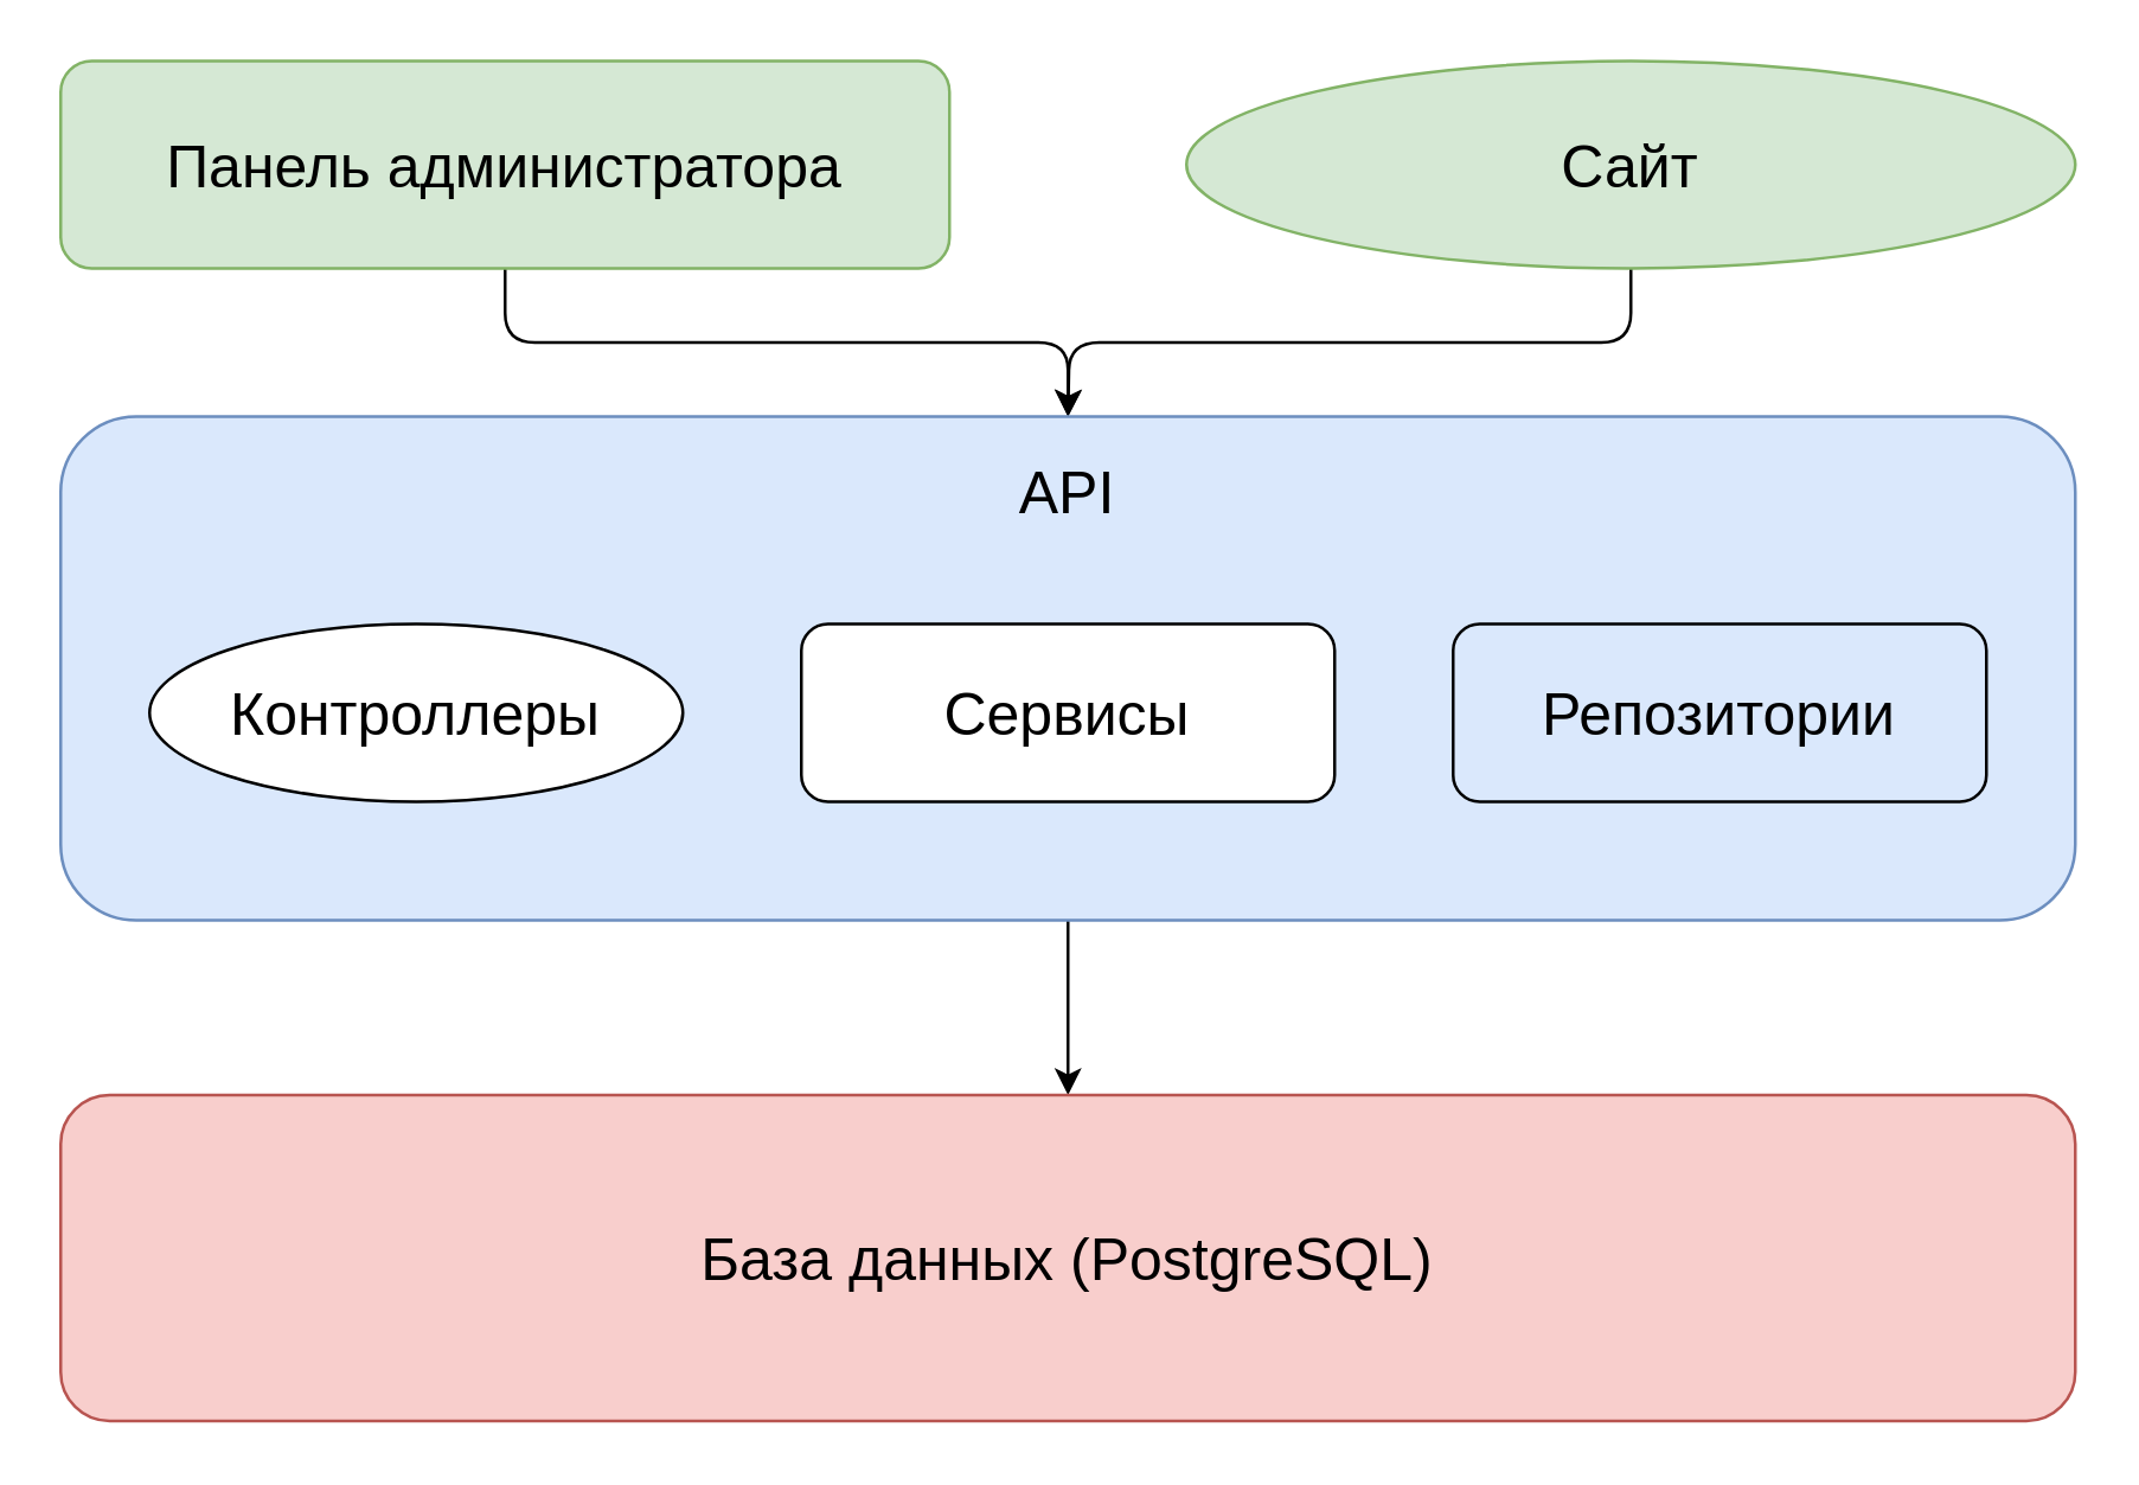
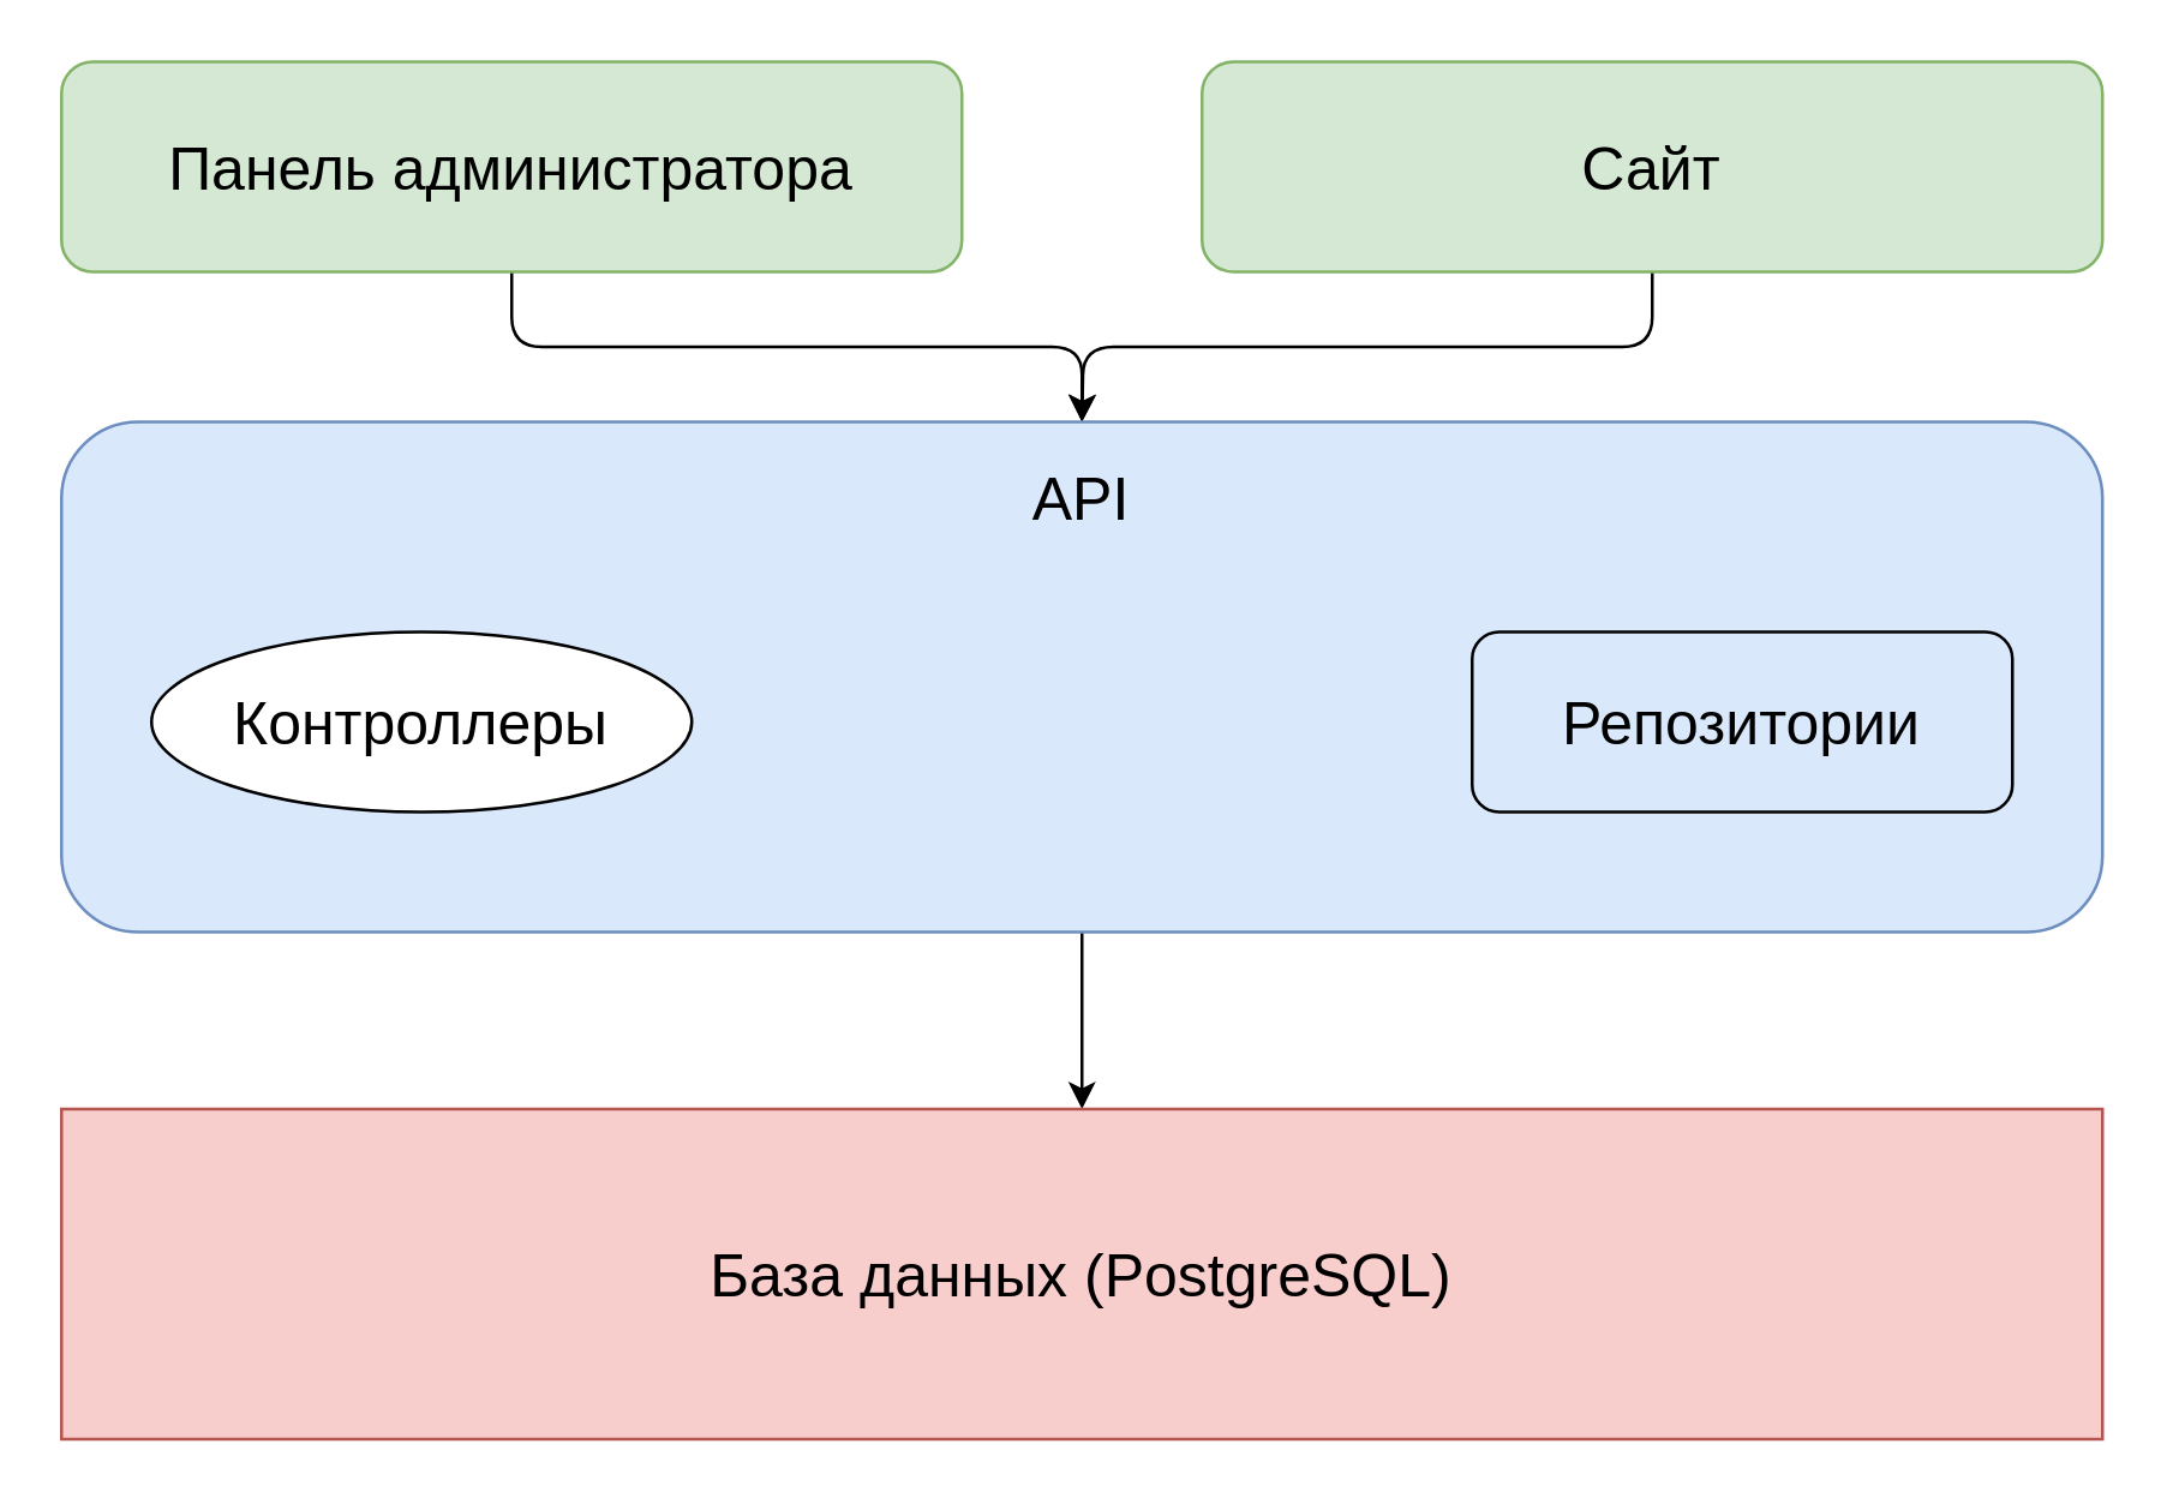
  <mxCell id="0" />
  <mxCell id="1" parent="0" />
  <mxCell id="2" style="edgeStyle=orthogonalEdgeStyle;rounded=1;orthogonalLoop=1;jettySize=auto;html=1;exitX=0.5;exitY=1;exitDx=0;exitDy=0;entryX=0.5;entryY=0;entryDx=0;entryDy=0;fontSize=20;sketch=0;" edge="1" parent="1" source="3" target="7"><mxGeometry relative="1" as="geometry" /></mxCell>
  <mxCell id="3" value="Панель администратора" style="rounded=1;whiteSpace=wrap;html=1;fillColor=#d5e8d4;strokeColor=#82b366;fontSize=20;" vertex="1" parent="1"><mxGeometry x="20" y="20" width="300" height="70" as="geometry" /></mxCell>
  <mxCell id="4" style="edgeStyle=orthogonalEdgeStyle;rounded=1;orthogonalLoop=1;jettySize=auto;html=1;exitX=0.5;exitY=1;exitDx=0;exitDy=0;fontSize=20;sketch=0;shadow=0;" edge="1" parent="1" source="5"><mxGeometry relative="1" as="geometry"><mxPoint x="360" y="140" as="targetPoint" /></mxGeometry></mxCell>
- <mxCell id="5" value="Сайт" style="ellipse;whiteSpace=wrap;html=1;fillColor=#d5e8d4;strokeColor=#82b366;fontSize=20;" vertex="1" parent="1"><mxGeometry x="400" y="20" width="300" height="70" as="geometry" /></mxCell>
+ <mxCell id="5" value="Сайт" style="rounded=1;whiteSpace=wrap;html=1;fillColor=#d5e8d4;strokeColor=#82b366;fontSize=20;" vertex="1" parent="1"><mxGeometry x="400" y="20" width="300" height="70" as="geometry" /></mxCell>
  <mxCell id="6" style="edgeStyle=orthogonalEdgeStyle;rounded=1;orthogonalLoop=1;jettySize=auto;html=1;entryX=0.5;entryY=0;entryDx=0;entryDy=0;fontSize=20;" edge="1" parent="1" source="7" target="12"><mxGeometry relative="1" as="geometry" /></mxCell>
  <mxCell id="7" value="" style="rounded=1;whiteSpace=wrap;html=1;fontSize=20;fillColor=#dae8fc;strokeColor=#6c8ebf;" vertex="1" parent="1"><mxGeometry x="20" y="140" width="680" height="170" as="geometry" /></mxCell>
  <mxCell id="8" value="API" style="text;html=1;strokeColor=none;fillColor=none;align=center;verticalAlign=middle;whiteSpace=wrap;rounded=0;fontSize=20;" vertex="1" parent="1"><mxGeometry x="20" y="150" width="680" height="30" as="geometry" /></mxCell>
  <mxCell id="9" value="Контроллеры" style="ellipse;whiteSpace=wrap;html=1;fontSize=20;" vertex="1" parent="1"><mxGeometry x="50" y="210" width="180" height="60" as="geometry" /></mxCell>
- <mxCell id="10" value="Сервисы" style="rounded=1;whiteSpace=wrap;html=1;fontSize=20;" vertex="1" parent="1"><mxGeometry x="270" y="210" width="180" height="60" as="geometry" /></mxCell>
  <mxCell id="11" value="Репозитории" style="rounded=1;whiteSpace=wrap;html=1;fontSize=20;fillColor=#dae8fc;" vertex="1" parent="1"><mxGeometry x="490" y="210" width="180" height="60" as="geometry" /></mxCell>
- <mxCell id="12" value="База данных (PostgreSQL)" style="rounded=1;whiteSpace=wrap;html=1;fontSize=20;fillColor=#f8cecc;strokeColor=#b85450;" vertex="1" parent="1"><mxGeometry x="20" y="369" width="680" height="110" as="geometry" /></mxCell>
+ <mxCell id="12" value="База данных (PostgreSQL)" style="whiteSpace=wrap;html=1;fontSize=20;fillColor=#f8cecc;strokeColor=#b85450;rounded=0;" vertex="1" parent="1"><mxGeometry x="20" y="369" width="680" height="110" as="geometry" /></mxCell>
